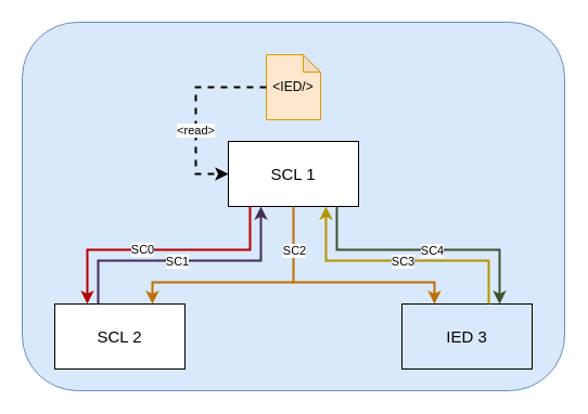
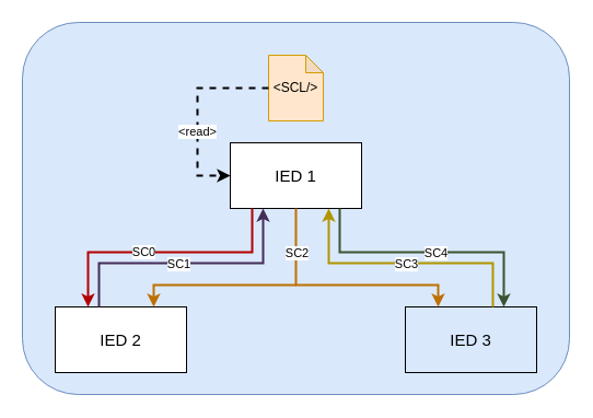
  <mxCell id="0" />
  <mxCell id="1" parent="0" />
  <mxCell id="2" value="" style="rounded=1;whiteSpace=wrap;html=1;fillColor=#dae8fc;strokeColor=#6c8ebf;" parent="1" vertex="1"><mxGeometry x="20" y="20" width="500" height="340" as="geometry" /></mxCell>
- <mxCell id="3" value="&lt;font style=&quot;font-size: 15px;&quot;&gt;SCL 1&lt;/font&gt;" style="rounded=0;whiteSpace=wrap;html=1;" parent="1" vertex="1"><mxGeometry x="210" y="130" width="120" height="60" as="geometry" /></mxCell>
- <mxCell id="4" value="&amp;lt;IED/&amp;gt;" style="shape=note;whiteSpace=wrap;html=1;backgroundOutline=1;darkOpacity=0.05;size=16;fillColor=#ffe6cc;strokeColor=#d79b00;" parent="1" vertex="1"><mxGeometry x="245" y="50" width="50" height="60" as="geometry" /></mxCell>
+ <mxCell id="3" value="&lt;font style=&quot;font-size: 15px;&quot;&gt;IED 1&lt;/font&gt;" style="rounded=0;whiteSpace=wrap;html=1;" parent="1" vertex="1"><mxGeometry x="210" y="130" width="120" height="60" as="geometry" /></mxCell>
+ <mxCell id="4" value="&amp;lt;SCL/&amp;gt;" style="shape=note;whiteSpace=wrap;html=1;backgroundOutline=1;darkOpacity=0.05;size=16;fillColor=#ffe6cc;strokeColor=#d79b00;" parent="1" vertex="1"><mxGeometry x="245" y="50" width="50" height="60" as="geometry" /></mxCell>
  <mxCell id="5" value="" style="endArrow=classic;html=1;rounded=0;entryX=0;entryY=0.5;entryDx=0;entryDy=0;strokeWidth=2;dashed=1;" parent="1" target="3" edge="1"><mxGeometry width="50" height="50" relative="1" as="geometry"><mxPoint x="245" y="79.98" as="sourcePoint" /><mxPoint x="145" y="79.98" as="targetPoint" /><Array as="points"><mxPoint x="180" y="80" /><mxPoint x="180" y="160" /></Array></mxGeometry></mxCell>
  <mxCell id="6" value="&amp;lt;read&amp;gt;" style="edgeLabel;html=1;align=center;verticalAlign=middle;resizable=0;points=[];" parent="5" vertex="1" connectable="0"><mxGeometry x="0.147" y="-1" relative="1" as="geometry"><mxPoint y="5" as="offset" /></mxGeometry></mxCell>
- <mxCell id="7" value="&lt;font style=&quot;font-size: 15px;&quot;&gt;SCL 2&lt;/font&gt;" style="rounded=0;whiteSpace=wrap;html=1;" parent="1" vertex="1"><mxGeometry x="50" y="280" width="120" height="60" as="geometry" /></mxCell>
+ <mxCell id="7" value="&lt;font style=&quot;font-size: 15px;&quot;&gt;IED 2&lt;/font&gt;" style="rounded=0;whiteSpace=wrap;html=1;" parent="1" vertex="1"><mxGeometry x="50" y="280" width="120" height="60" as="geometry" /></mxCell>
  <mxCell id="8" value="&lt;font style=&quot;font-size: 15px;&quot;&gt;IED 3&lt;/font&gt;" style="rounded=0;whiteSpace=wrap;html=1;fillColor=#dae8fc;" parent="1" vertex="1"><mxGeometry x="370" y="280" width="120" height="60" as="geometry" /></mxCell>
  <mxCell id="9" value="" style="endArrow=classic;html=1;rounded=0;fillColor=#e51400;strokeColor=#B20000;strokeWidth=2;" parent="1" edge="1"><mxGeometry width="50" height="50" relative="1" as="geometry"><mxPoint x="230" y="190" as="sourcePoint" /><mxPoint x="80" y="280" as="targetPoint" /><Array as="points"><mxPoint x="230" y="230" /><mxPoint x="80" y="230" /></Array></mxGeometry></mxCell>
  <mxCell id="10" value="SC0" style="edgeLabel;html=1;align=center;verticalAlign=middle;resizable=0;points=[];" parent="9" vertex="1" connectable="0"><mxGeometry x="-0.0" y="-1" relative="1" as="geometry"><mxPoint x="-20" as="offset" /></mxGeometry></mxCell>
  <mxCell id="11" value="" style="endArrow=none;html=1;rounded=0;endFill=0;startArrow=classic;startFill=1;fillColor=#76608a;strokeColor=#432D57;strokeWidth=2;" parent="1" edge="1"><mxGeometry width="50" height="50" relative="1" as="geometry"><mxPoint x="240" y="190" as="sourcePoint" /><mxPoint x="90" y="280" as="targetPoint" /><Array as="points"><mxPoint x="240" y="240" /><mxPoint x="90" y="240" /></Array></mxGeometry></mxCell>
  <mxCell id="12" value="SC1" style="edgeLabel;html=1;align=center;verticalAlign=middle;resizable=0;points=[];" parent="11" vertex="1" connectable="0"><mxGeometry x="0.063" relative="1" as="geometry"><mxPoint as="offset" /></mxGeometry></mxCell>
  <mxCell id="13" value="" style="endArrow=classic;html=1;rounded=0;fillColor=#f0a30a;strokeColor=#BD7000;strokeWidth=2;" parent="1" edge="1"><mxGeometry width="50" height="50" relative="1" as="geometry"><mxPoint x="270" y="190" as="sourcePoint" /><mxPoint x="400" y="280" as="targetPoint" /><Array as="points"><mxPoint x="270" y="260" /><mxPoint x="400" y="260" /></Array></mxGeometry></mxCell>
  <mxCell id="14" value="SC2" style="edgeLabel;html=1;align=center;verticalAlign=middle;resizable=0;points=[];" parent="13" vertex="1" connectable="0"><mxGeometry x="-0.48" relative="1" as="geometry"><mxPoint y="-17" as="offset" /></mxGeometry></mxCell>
  <mxCell id="15" value="" style="endArrow=classic;html=1;rounded=0;fillColor=#f0a30a;strokeColor=#BD7000;strokeWidth=2;" parent="1" edge="1"><mxGeometry width="50" height="50" relative="1" as="geometry"><mxPoint x="270" y="260" as="sourcePoint" /><mxPoint x="140" y="280" as="targetPoint" /><Array as="points"><mxPoint x="140" y="260" /></Array></mxGeometry></mxCell>
  <mxCell id="16" value="" style="endArrow=classic;html=1;rounded=0;fillColor=#e3c800;strokeColor=#B09500;strokeWidth=2;" parent="1" edge="1"><mxGeometry width="50" height="50" relative="1" as="geometry"><mxPoint x="450" y="280" as="sourcePoint" /><mxPoint x="300" y="190" as="targetPoint" /><Array as="points"><mxPoint x="450" y="240" /><mxPoint x="300" y="240" /></Array></mxGeometry></mxCell>
  <mxCell id="17" value="SC3" style="edgeLabel;html=1;align=center;verticalAlign=middle;resizable=0;points=[];" parent="16" vertex="1" connectable="0"><mxGeometry x="0.004" relative="1" as="geometry"><mxPoint as="offset" /></mxGeometry></mxCell>
  <mxCell id="18" value="" style="endArrow=none;html=1;rounded=0;endFill=0;startArrow=classic;startFill=1;fillColor=#6d8764;strokeColor=#3A5431;strokeWidth=2;" parent="1" edge="1"><mxGeometry width="50" height="50" relative="1" as="geometry"><mxPoint x="460" y="280" as="sourcePoint" /><mxPoint x="310" y="190" as="targetPoint" /><Array as="points"><mxPoint x="460" y="230" /><mxPoint x="310" y="230" /></Array></mxGeometry></mxCell>
  <mxCell id="19" value="SC4" style="edgeLabel;html=1;align=center;verticalAlign=middle;resizable=0;points=[];" parent="18" vertex="1" connectable="0"><mxGeometry x="-0.061" relative="1" as="geometry"><mxPoint as="offset" /></mxGeometry></mxCell>
